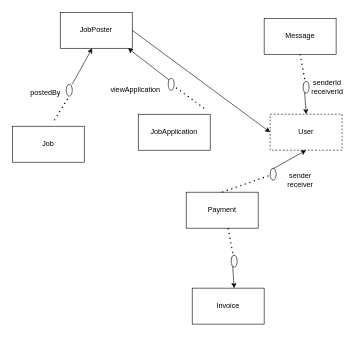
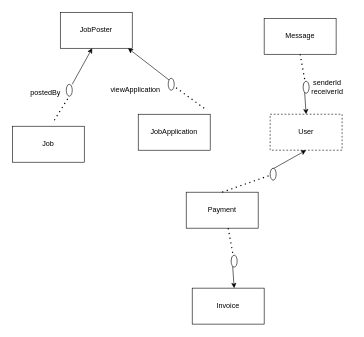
  <mxCell id="0" />
  <mxCell id="1" parent="0" />
  <mxCell id="2" value="User" style="rounded=0;whiteSpace=wrap;html=1;dashed=1;" vertex="1" parent="1"><mxGeometry x="450" y="190" width="120" height="60" as="geometry" /></mxCell>
  <mxCell id="3" value="JobPoster" style="rounded=0;whiteSpace=wrap;html=1;" vertex="1" parent="1"><mxGeometry x="100" y="20" width="120" height="60" as="geometry" /></mxCell>
  <mxCell id="4" value="Job" style="rounded=0;whiteSpace=wrap;html=1;" vertex="1" parent="1"><mxGeometry x="20" y="210" width="120" height="60" as="geometry" /></mxCell>
  <mxCell id="5" value="JobApplication" style="rounded=0;whiteSpace=wrap;html=1;" vertex="1" parent="1"><mxGeometry x="230" y="190" width="120" height="60" as="geometry" /></mxCell>
  <mxCell id="6" value="Message" style="rounded=0;whiteSpace=wrap;html=1;" vertex="1" parent="1"><mxGeometry x="440" y="30" width="120" height="60" as="geometry" /></mxCell>
  <mxCell id="7" value="Payment" style="rounded=0;whiteSpace=wrap;html=1;" vertex="1" parent="1"><mxGeometry x="310" y="320" width="120" height="60" as="geometry" /></mxCell>
  <mxCell id="8" value="Invoice" style="rounded=0;whiteSpace=wrap;html=1;" vertex="1" parent="1"><mxGeometry x="320" y="480" width="120" height="60" as="geometry" /></mxCell>
  <mxCell id="9" value="" style="endArrow=classic;html=1;rounded=0;entryX=0.443;entryY=1;entryDx=0;entryDy=0;entryPerimeter=0;" edge="1" parent="1" target="3"><mxGeometry width="50" height="50" relative="1" as="geometry"><mxPoint x="120" y="140" as="sourcePoint" /><mxPoint x="420" y="210" as="targetPoint" /></mxGeometry></mxCell>
  <mxCell id="10" value="" style="ellipse;whiteSpace=wrap;html=1;" vertex="1" parent="1"><mxGeometry x="110" y="140" width="10" height="20" as="geometry" /></mxCell>
  <mxCell id="11" value="" style="endArrow=none;dashed=1;html=1;dashPattern=1 3;strokeWidth=2;rounded=0;entryX=0.5;entryY=1;entryDx=0;entryDy=0;" edge="1" parent="1" target="10"><mxGeometry width="50" height="50" relative="1" as="geometry"><mxPoint x="90" y="200" as="sourcePoint" /><mxPoint x="420" y="210" as="targetPoint" /></mxGeometry></mxCell>
  <mxCell id="12" value="" style="endArrow=classic;html=1;rounded=0;entryX=0.443;entryY=1;entryDx=0;entryDy=0;entryPerimeter=0;exitX=0;exitY=0;exitDx=0;exitDy=0;" edge="1" parent="1" source="14"><mxGeometry width="50" height="50" relative="1" as="geometry"><mxPoint x="180" y="140" as="sourcePoint" /><mxPoint x="213" y="80" as="targetPoint" /></mxGeometry></mxCell>
  <mxCell id="13" value="" style="endArrow=none;dashed=1;html=1;dashPattern=1 3;strokeWidth=2;rounded=0;exitX=0.5;exitY=0;exitDx=0;exitDy=0;" edge="1" parent="1" target="14"><mxGeometry width="50" height="50" relative="1" as="geometry"><mxPoint x="340" y="180" as="sourcePoint" /><mxPoint x="300" y="120" as="targetPoint" /></mxGeometry></mxCell>
  <mxCell id="14" value="" style="ellipse;whiteSpace=wrap;html=1;" vertex="1" parent="1"><mxGeometry x="280" y="130" width="10" height="20" as="geometry" /></mxCell>
  <mxCell id="15" value="postedBy" style="text;html=1;align=center;verticalAlign=middle;resizable=0;points=[];autosize=1;strokeColor=none;fillColor=none;" vertex="1" parent="1"><mxGeometry x="40" y="140" width="70" height="30" as="geometry" /></mxCell>
  <mxCell id="16" value="viewApplication" style="text;html=1;align=center;verticalAlign=middle;resizable=0;points=[];autosize=1;strokeColor=none;fillColor=none;" vertex="1" parent="1"><mxGeometry x="170" y="135" width="110" height="30" as="geometry" /></mxCell>
- <mxCell id="17" value="" style="endArrow=classic;html=1;rounded=0;entryX=0;entryY=0.5;entryDx=0;entryDy=0;exitX=1;exitY=0.5;exitDx=0;exitDy=0;" edge="1" parent="1" source="3" target="2"><mxGeometry width="50" height="50" relative="1" as="geometry"><mxPoint x="370" y="260" as="sourcePoint" /><mxPoint x="420" y="210" as="targetPoint" /></mxGeometry></mxCell>
  <mxCell id="18" value="" style="endArrow=classic;html=1;rounded=0;entryX=0.5;entryY=0;entryDx=0;entryDy=0;exitX=0;exitY=0;exitDx=0;exitDy=0;" edge="1" parent="1" source="20" target="2"><mxGeometry width="50" height="50" relative="1" as="geometry"><mxPoint x="557" y="150" as="sourcePoint" /><mxPoint x="590" y="90" as="targetPoint" /></mxGeometry></mxCell>
  <mxCell id="19" value="" style="endArrow=none;dashed=1;html=1;dashPattern=1 3;strokeWidth=2;rounded=0;exitX=0.5;exitY=1;exitDx=0;exitDy=0;" edge="1" parent="1" target="20" source="6"><mxGeometry width="50" height="50" relative="1" as="geometry"><mxPoint x="717" y="190" as="sourcePoint" /><mxPoint x="677" y="130" as="targetPoint" /></mxGeometry></mxCell>
  <mxCell id="20" value="" style="ellipse;whiteSpace=wrap;html=1;" vertex="1" parent="1"><mxGeometry x="505" y="135" width="10" height="20" as="geometry" /></mxCell>
  <mxCell id="21" value="senderId&lt;div&gt;receiverId&lt;/div&gt;" style="text;html=1;align=center;verticalAlign=middle;resizable=0;points=[];autosize=1;strokeColor=none;fillColor=none;" vertex="1" parent="1"><mxGeometry x="505" y="125" width="80" height="40" as="geometry" /></mxCell>
  <mxCell id="22" value="" style="endArrow=classic;html=1;rounded=0;entryX=0.5;entryY=1;entryDx=0;entryDy=0;exitX=0;exitY=0;exitDx=0;exitDy=0;" edge="1" parent="1" source="24" target="2"><mxGeometry width="50" height="50" relative="1" as="geometry"><mxPoint x="247" y="310" as="sourcePoint" /><mxPoint x="280" y="250" as="targetPoint" /></mxGeometry></mxCell>
  <mxCell id="23" value="" style="endArrow=none;dashed=1;html=1;dashPattern=1 3;strokeWidth=2;rounded=0;exitX=0.5;exitY=0;exitDx=0;exitDy=0;" edge="1" parent="1" target="24" source="7"><mxGeometry width="50" height="50" relative="1" as="geometry"><mxPoint x="407" y="350" as="sourcePoint" /><mxPoint x="367" y="290" as="targetPoint" /></mxGeometry></mxCell>
  <mxCell id="24" value="" style="ellipse;whiteSpace=wrap;html=1;" vertex="1" parent="1"><mxGeometry x="450" y="280" width="10" height="20" as="geometry" /></mxCell>
- <mxCell id="25" value="sender&lt;div&gt;receiver&lt;/div&gt;" style="text;html=1;align=center;verticalAlign=middle;resizable=0;points=[];autosize=1;strokeColor=none;fillColor=none;" vertex="1" parent="1"><mxGeometry x="465" y="280" width="70" height="40" as="geometry" /></mxCell>
  <mxCell id="26" value="" style="endArrow=classic;html=1;rounded=0;entryX=0.5;entryY=0;entryDx=0;entryDy=0;exitX=0;exitY=0;exitDx=0;exitDy=0;" edge="1" parent="1" source="28"><mxGeometry width="50" height="50" relative="1" as="geometry"><mxPoint x="437" y="440" as="sourcePoint" /><mxPoint x="390" y="480" as="targetPoint" /></mxGeometry></mxCell>
  <mxCell id="27" value="" style="endArrow=none;dashed=1;html=1;dashPattern=1 3;strokeWidth=2;rounded=0;exitX=0.5;exitY=1;exitDx=0;exitDy=0;" edge="1" parent="1" target="28"><mxGeometry width="50" height="50" relative="1" as="geometry"><mxPoint x="380" y="380" as="sourcePoint" /><mxPoint x="557" y="420" as="targetPoint" /></mxGeometry></mxCell>
  <mxCell id="28" value="" style="ellipse;whiteSpace=wrap;html=1;" vertex="1" parent="1"><mxGeometry x="385" y="425" width="10" height="20" as="geometry" /></mxCell>
